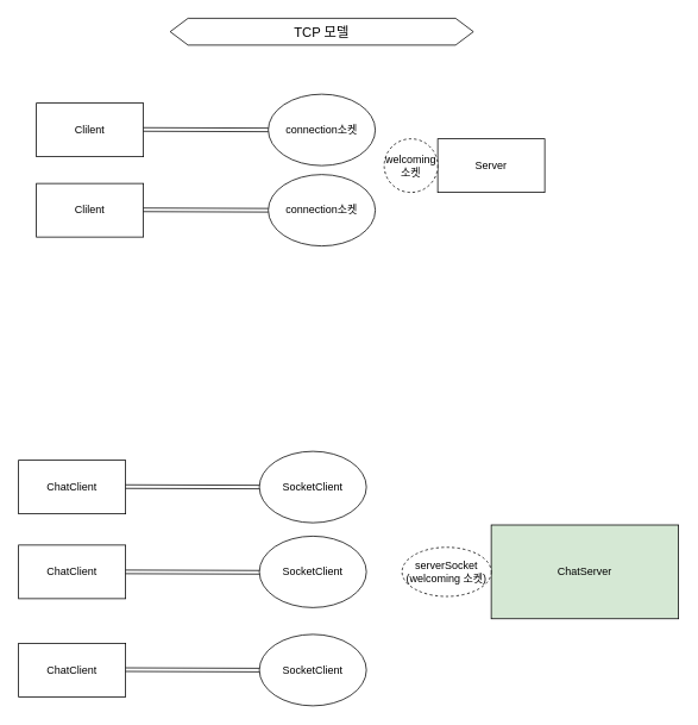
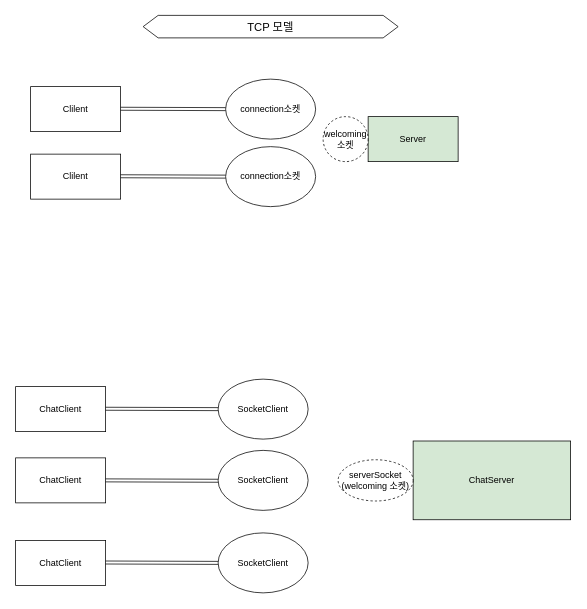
  <mxCell id="0" />
  <mxCell id="1" parent="0" />
- <mxCell id="2" value="Server" style="rounded=0;whiteSpace=wrap;html=1;" vertex="1" parent="1"><mxGeometry x="490" y="155" width="120" height="60" as="geometry" /></mxCell>
+ <mxCell id="2" value="Server" style="rounded=0;whiteSpace=wrap;html=1;fillColor=#d5e8d4;" vertex="1" parent="1"><mxGeometry x="490" y="155" width="120" height="60" as="geometry" /></mxCell>
  <mxCell id="3" value="Clilent" style="rounded=0;whiteSpace=wrap;html=1;" vertex="1" parent="1"><mxGeometry x="40" y="115" width="120" height="60" as="geometry" /></mxCell>
  <mxCell id="4" value="Clilent" style="rounded=0;whiteSpace=wrap;html=1;" vertex="1" parent="1"><mxGeometry x="40" y="205" width="120" height="60" as="geometry" /></mxCell>
  <mxCell id="5" value="welcoming&lt;br&gt;소켓" style="ellipse;whiteSpace=wrap;html=1;aspect=fixed;dashed=1;" vertex="1" parent="1"><mxGeometry x="430" y="155" width="60" height="60" as="geometry" /></mxCell>
  <mxCell id="6" value="connection소켓" style="ellipse;whiteSpace=wrap;html=1;" vertex="1" parent="1"><mxGeometry x="300" y="105" width="120" height="80" as="geometry" /></mxCell>
  <mxCell id="7" value="connection소켓" style="ellipse;whiteSpace=wrap;html=1;" vertex="1" parent="1"><mxGeometry x="300" y="195" width="120" height="80" as="geometry" /></mxCell>
  <mxCell id="8" value="" style="shape=link;html=1;rounded=0;" edge="1" parent="1" target="6"><mxGeometry width="100" relative="1" as="geometry"><mxPoint x="160" y="144.5" as="sourcePoint" /><mxPoint x="260" y="144.5" as="targetPoint" /></mxGeometry></mxCell>
  <mxCell id="9" value="" style="shape=link;html=1;rounded=0;" edge="1" parent="1"><mxGeometry width="100" relative="1" as="geometry"><mxPoint x="160" y="234.5" as="sourcePoint" /><mxPoint x="300" y="235" as="targetPoint" /></mxGeometry></mxCell>
  <mxCell id="10" value="ChatServer" style="rounded=0;whiteSpace=wrap;html=1;fillColor=#d5e8d4;" vertex="1" parent="1"><mxGeometry x="550" y="587.5" width="210" height="105" as="geometry" /></mxCell>
  <mxCell id="11" value="serverSocket&lt;br&gt;(welcoming 소켓)" style="ellipse;whiteSpace=wrap;html=1;dashed=1;" vertex="1" parent="1"><mxGeometry x="450" y="612.5" width="100" height="55" as="geometry" /></mxCell>
  <mxCell id="12" value="SocketClient" style="ellipse;whiteSpace=wrap;html=1;" vertex="1" parent="1"><mxGeometry x="290" y="505" width="120" height="80" as="geometry" /></mxCell>
  <mxCell id="13" value="SocketClient" style="ellipse;whiteSpace=wrap;html=1;" vertex="1" parent="1"><mxGeometry x="290" y="600" width="120" height="80" as="geometry" /></mxCell>
  <mxCell id="14" value="SocketClient" style="ellipse;whiteSpace=wrap;html=1;" vertex="1" parent="1"><mxGeometry x="290" y="710" width="120" height="80" as="geometry" /></mxCell>
  <mxCell id="15" value="ChatClient" style="rounded=0;whiteSpace=wrap;html=1;" vertex="1" parent="1"><mxGeometry x="20" y="515" width="120" height="60" as="geometry" /></mxCell>
  <mxCell id="16" value="ChatClient" style="rounded=0;whiteSpace=wrap;html=1;" vertex="1" parent="1"><mxGeometry x="20" y="610" width="120" height="60" as="geometry" /></mxCell>
  <mxCell id="17" value="ChatClient" style="rounded=0;whiteSpace=wrap;html=1;" vertex="1" parent="1"><mxGeometry x="20" y="720" width="120" height="60" as="geometry" /></mxCell>
  <mxCell id="18" value="" style="shape=link;html=1;rounded=0;entryX=0;entryY=0.5;entryDx=0;entryDy=0;" edge="1" parent="1" target="12"><mxGeometry width="100" relative="1" as="geometry"><mxPoint x="140" y="544.5" as="sourcePoint" /><mxPoint x="280" y="545" as="targetPoint" /></mxGeometry></mxCell>
  <mxCell id="19" value="" style="shape=link;html=1;rounded=0;entryX=0;entryY=0.5;entryDx=0;entryDy=0;" edge="1" parent="1"><mxGeometry width="100" relative="1" as="geometry"><mxPoint x="140" y="749.5" as="sourcePoint" /><mxPoint x="290" y="750" as="targetPoint" /></mxGeometry></mxCell>
  <mxCell id="20" value="" style="shape=link;html=1;rounded=0;entryX=0;entryY=0.5;entryDx=0;entryDy=0;" edge="1" parent="1"><mxGeometry width="100" relative="1" as="geometry"><mxPoint x="140" y="640" as="sourcePoint" /><mxPoint x="290" y="640.5" as="targetPoint" /></mxGeometry></mxCell>
  <mxCell id="21" value="&lt;font style=&quot;font-size: 15px;&quot;&gt;TCP 모델&lt;/font&gt;" style="shape=hexagon;perimeter=hexagonPerimeter2;whiteSpace=wrap;html=1;fixedSize=1;" vertex="1" parent="1"><mxGeometry x="190" y="20" width="340" height="30" as="geometry" /></mxCell>
